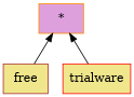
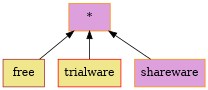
  digraph {
    rankdir=BT
    node [color=darkorange fillcolor=plum shape=record style=filled]
    n1 [label="{*}"]
    n2 [color=brown fillcolor=khaki label="{free}"]
    n3 [color=red fillcolor=khaki label="{trialware}"]
+   n4 [label="{shareware}"]
    subgraph sub_1 {
      n1
      n2
      n3
+     n4
    }
    n2 -> n1
    n3 -> n1
+   n4 -> n1
  }
